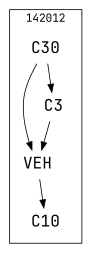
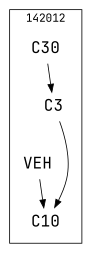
  strict digraph {
    fontname="JetBrains Mono"
    node [fontname="JetBrains Mono" fontsize=20 shape=plaintext]
    edge [fontname="JetBrains Mono"]
    n1 [label=VEH]
    n2 [label=C10]
    n3 [label=C3]
    n4 [label=C30]
    subgraph cluster_1 {
      label=142012
      labeldoc=t
      n1
      n2
      n3
      n4
    }
    n1 -> n2
-   n3 -> n1
-   n4 -> n1
+   n3 -> n2
    n4 -> n3
  }
